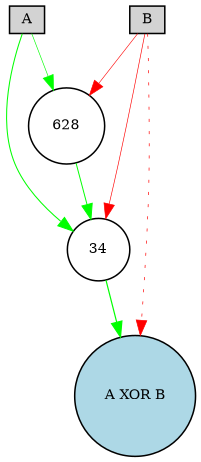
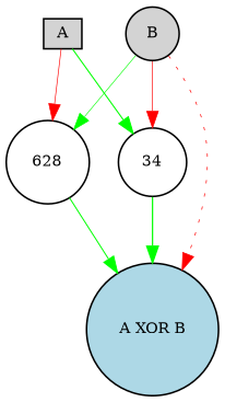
  digraph {
    node [fillcolor=lightgray fontsize=9 shape=circle style=filled]
    edge [color=green style=solid]
    A [height=0.2 shape=box width=0.2]
    n2 [fillcolor=white height=0.2 label=34 width=0.2]
    n3 [fillcolor=white height=0.2 label=628 width=0.2]
    "A XOR B" [fillcolor=lightblue height=0.2 width=0.2]
-   B [height=0.2 shape=box width=0.2]
+   B [height=0.2 width=0.2]
    A -> n2 [penwidth=0.6768838224199764]
-   A -> n3 [penwidth=0.41286285928480093]
+   A -> n3 [color=red penwidth=0.41286285928480093]
    n2 -> "A XOR B" [penwidth=0.7860265219734704]
-   n3 -> n2 [penwidth=0.6395101389397563]
+   n3 -> "A XOR B" [penwidth=0.6395101389397563]
    B -> n2 [color=red penwidth=0.4213761268727445]
-   B -> n3 [color=red penwidth=0.38993451174332994]
+   B -> n3 [penwidth=0.38993451174332994]
    B -> "A XOR B" [color=red penwidth=0.4505165474091344 style=dotted]
  }
